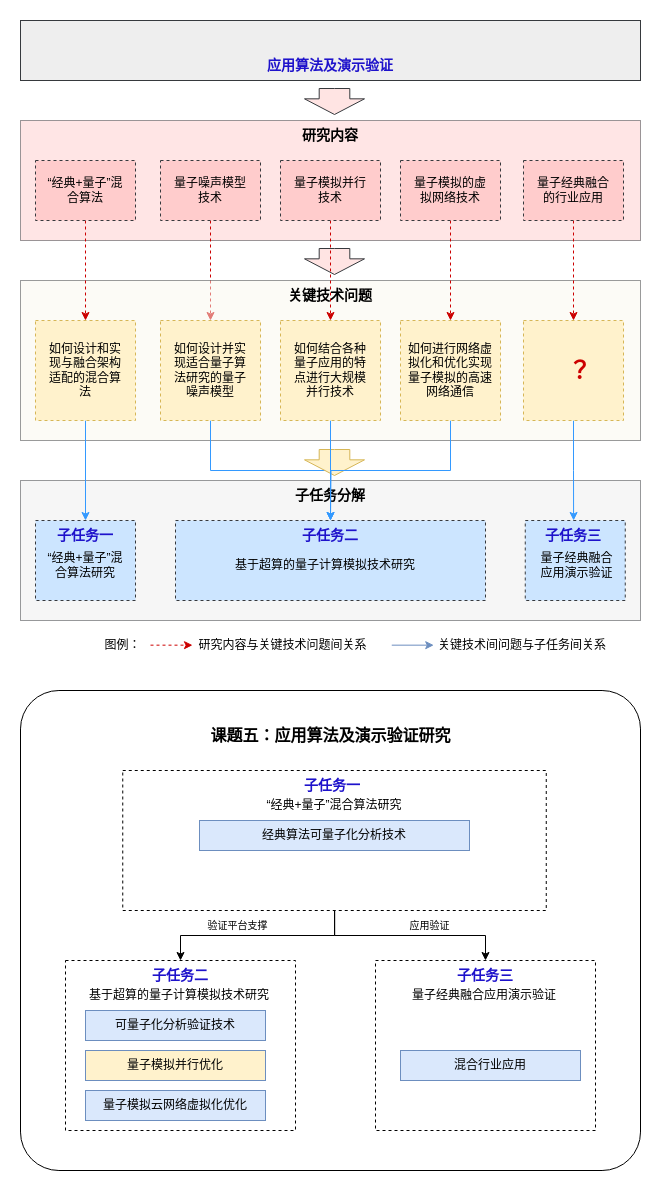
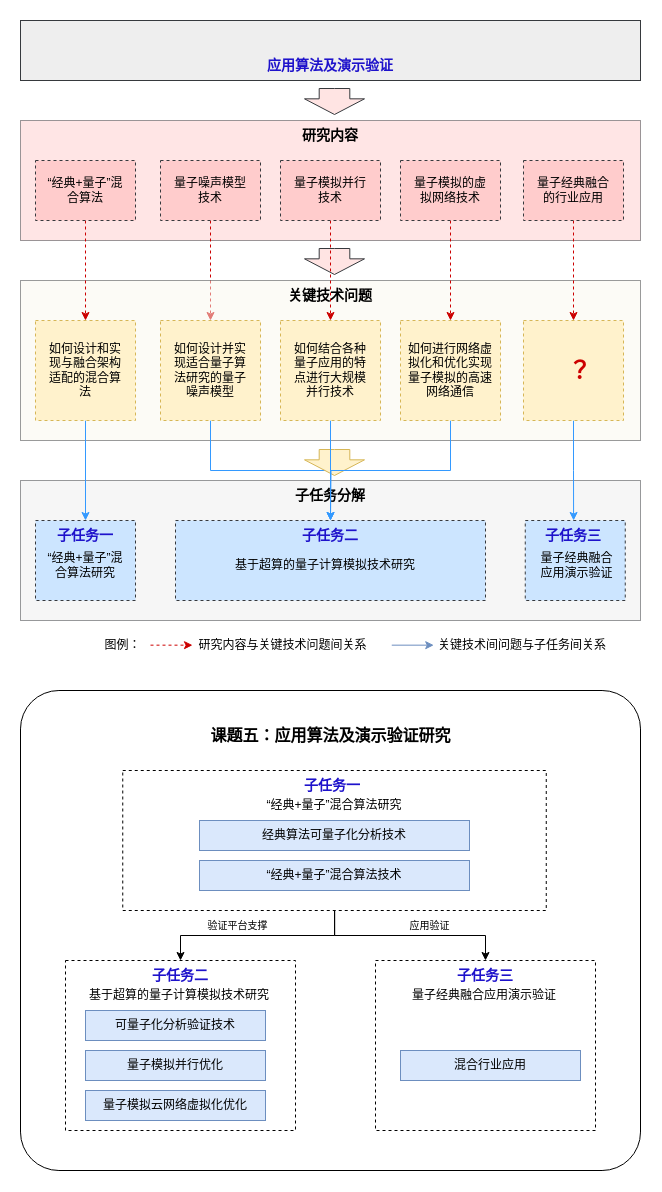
  <mxCell id="0" />
  <mxCell id="1" parent="0" />
  <mxCell id="2" value="" style="rounded=0;whiteSpace=wrap;html=1;fillColor=#eeeeee;strokeColor=#36393d;" parent="1" vertex="1"><mxGeometry x="20" y="20" width="620" height="60" as="geometry" /></mxCell>
  <mxCell id="3" value="&lt;span style=&quot;font-size: 14px;&quot;&gt;&lt;b&gt;&lt;font color=&quot;#1e12cb&quot;&gt;应用算法及演示验证&lt;/font&gt;&lt;/b&gt;&lt;/span&gt;" style="text;html=1;align=center;verticalAlign=middle;whiteSpace=wrap;rounded=0;" parent="1" vertex="1"><mxGeometry x="125" y="50" width="410" height="30" as="geometry" /></mxCell>
  <mxCell id="4" value="" style="rounded=0;whiteSpace=wrap;html=1;fillColor=#FFCCCC;strokeColor=#36393d;opacity=50;" parent="1" vertex="1"><mxGeometry x="20" y="120" width="620" height="120" as="geometry" /></mxCell>
  <mxCell id="5" value="&lt;span style=&quot;font-size: 14px;&quot;&gt;&lt;b&gt;研究内容&lt;/b&gt;&lt;/span&gt;" style="text;html=1;align=center;verticalAlign=middle;whiteSpace=wrap;rounded=0;" parent="1" vertex="1"><mxGeometry x="300" y="120" width="60" height="30" as="geometry" /></mxCell>
  <mxCell id="6" style="edgeStyle=orthogonalEdgeStyle;rounded=0;orthogonalLoop=1;jettySize=auto;html=1;entryX=0.5;entryY=0;entryDx=0;entryDy=0;dashed=1;strokeColor=#CC0000;" parent="1" source="7" target="13" edge="1"><mxGeometry relative="1" as="geometry" /></mxCell>
  <mxCell id="7" value="" style="rounded=0;whiteSpace=wrap;html=1;dashed=1;fillColor=#ffcccc;strokeColor=#36393d;" parent="1" vertex="1"><mxGeometry x="160" y="160" width="100" height="60" as="geometry" /></mxCell>
  <mxCell id="8" value="量子噪声模型技术" style="text;html=1;align=center;verticalAlign=middle;whiteSpace=wrap;rounded=0;" parent="1" vertex="1"><mxGeometry x="170" y="175" width="80" height="30" as="geometry" /></mxCell>
  <mxCell id="9" value="" style="html=1;shadow=0;dashed=0;align=center;verticalAlign=middle;shape=mxgraph.arrows2.arrow;dy=0.49;dx=15.66;direction=south;notch=0;fillColor=#FFE4E3;strokeColor=#36393d;" parent="1" vertex="1"><mxGeometry x="304" y="248" width="60" height="26" as="geometry" /></mxCell>
  <mxCell id="10" value="" style="rounded=0;whiteSpace=wrap;html=1;opacity=50;fillColor=#f9f7ed;strokeColor=#36393d;" parent="1" vertex="1"><mxGeometry x="20" y="280" width="620" height="160" as="geometry" /></mxCell>
  <mxCell id="11" value="&lt;span style=&quot;font-size: 14px;&quot;&gt;&lt;b&gt;关键技术问题&lt;/b&gt;&lt;/span&gt;" style="text;html=1;align=center;verticalAlign=middle;whiteSpace=wrap;rounded=0;" parent="1" vertex="1"><mxGeometry x="285" y="280" width="90" height="30" as="geometry" /></mxCell>
  <mxCell id="12" style="edgeStyle=orthogonalEdgeStyle;rounded=0;orthogonalLoop=1;jettySize=auto;html=1;exitX=0.5;exitY=1;exitDx=0;exitDy=0;strokeColor=#3399FF;" parent="1" source="13" target="21" edge="1"><mxGeometry relative="1" as="geometry" /></mxCell>
  <mxCell id="13" value="" style="rounded=0;whiteSpace=wrap;html=1;fillColor=#fff2cc;strokeColor=#d6b656;dashed=1;" parent="1" vertex="1"><mxGeometry x="160" y="320" width="100" height="100" as="geometry" /></mxCell>
  <mxCell id="14" value="" style="rounded=0;whiteSpace=wrap;html=1;opacity=50;fillColor=#eeeeee;strokeColor=#36393d;" parent="1" vertex="1"><mxGeometry x="20" y="480" width="620" height="140" as="geometry" /></mxCell>
  <mxCell id="15" value="&lt;span style=&quot;font-size: 14px;&quot;&gt;&lt;b&gt;子任务分解&lt;/b&gt;&lt;/span&gt;" style="text;html=1;align=center;verticalAlign=middle;whiteSpace=wrap;rounded=0;" parent="1" vertex="1"><mxGeometry x="285" y="480" width="90" height="30" as="geometry" /></mxCell>
  <mxCell id="16" value="" style="html=1;shadow=0;dashed=0;align=center;verticalAlign=middle;shape=mxgraph.arrows2.arrow;dy=0.49;dx=15.66;direction=south;notch=0;fillColor=#FFE4E3;strokeColor=#36393d;" parent="1" vertex="1"><mxGeometry x="304" y="88" width="60" height="26" as="geometry" /></mxCell>
  <mxCell id="17" value="" style="html=1;shadow=0;dashed=0;align=center;verticalAlign=middle;shape=mxgraph.arrows2.arrow;dy=0.49;dx=15.66;direction=south;notch=0;fillColor=#fff2cc;strokeColor=#d6b656;" parent="1" vertex="1"><mxGeometry x="304" y="449" width="60" height="26" as="geometry" /></mxCell>
  <mxCell id="18" value="" style="rounded=0;whiteSpace=wrap;html=1;fillColor=#cce5ff;strokeColor=#36393d;dashed=1;" parent="1" vertex="1"><mxGeometry x="175" y="520" width="310" height="80" as="geometry" /></mxCell>
  <mxCell id="19" value="" style="rounded=0;whiteSpace=wrap;html=1;fillColor=#cce5ff;strokeColor=#36393d;dashed=1;" parent="1" vertex="1"><mxGeometry x="524.75" y="520" width="100" height="80" as="geometry" /></mxCell>
  <mxCell id="20" value="" style="rounded=0;whiteSpace=wrap;html=1;fillColor=#cce5ff;strokeColor=#36393d;dashed=1;" parent="1" vertex="1"><mxGeometry x="35" y="520" width="100" height="80" as="geometry" /></mxCell>
  <mxCell id="21" value="&lt;span style=&quot;font-size: 14px;&quot;&gt;&lt;b&gt;&lt;font color=&quot;#1e12cb&quot;&gt;子任务二&lt;/font&gt;&lt;/b&gt;&lt;/span&gt;" style="text;html=1;align=center;verticalAlign=middle;whiteSpace=wrap;rounded=0;" parent="1" vertex="1"><mxGeometry x="265" y="520" width="130" height="30" as="geometry" /></mxCell>
  <mxCell id="22" value="&lt;span style=&quot;font-size: 14px;&quot;&gt;&lt;b&gt;&lt;font color=&quot;#1e12cb&quot;&gt;子任务三&lt;/font&gt;&lt;/b&gt;&lt;/span&gt;" style="text;html=1;align=center;verticalAlign=middle;whiteSpace=wrap;rounded=0;" parent="1" vertex="1"><mxGeometry x="511.25" y="520" width="123.5" height="30" as="geometry" /></mxCell>
  <mxCell id="23" value="&lt;span style=&quot;font-size: 14px;&quot;&gt;&lt;b&gt;&lt;font color=&quot;#1e12cb&quot;&gt;子任务一&lt;/font&gt;&lt;/b&gt;&lt;/span&gt;" style="text;html=1;align=center;verticalAlign=middle;whiteSpace=wrap;rounded=0;" parent="1" vertex="1"><mxGeometry x="20" y="520" width="130" height="30" as="geometry" /></mxCell>
  <mxCell id="24" value="" style="rounded=1;whiteSpace=wrap;html=1;arcSize=8;" parent="1" vertex="1"><mxGeometry x="20" y="690" width="620" height="480" as="geometry" /></mxCell>
  <mxCell id="25" value="&lt;span style=&quot;font-size: 16px;&quot;&gt;&lt;b style=&quot;font-size: 16px;&quot;&gt;课题五：应用算法及演示验证研究&lt;/b&gt;&lt;/span&gt;" style="text;html=1;align=center;verticalAlign=middle;whiteSpace=wrap;rounded=0;fontSize=16;" parent="1" vertex="1"><mxGeometry x="204.5" y="720" width="251" height="30" as="geometry" /></mxCell>
  <mxCell id="26" style="edgeStyle=orthogonalEdgeStyle;rounded=0;orthogonalLoop=1;jettySize=auto;html=1;" parent="1" source="28" target="33" edge="1"><mxGeometry relative="1" as="geometry" /></mxCell>
  <mxCell id="27" style="edgeStyle=orthogonalEdgeStyle;rounded=0;orthogonalLoop=1;jettySize=auto;html=1;" parent="1" source="28" target="32" edge="1"><mxGeometry relative="1" as="geometry" /></mxCell>
  <mxCell id="28" value="" style="rounded=0;whiteSpace=wrap;html=1;dashed=1;" parent="1" vertex="1"><mxGeometry x="122.25" y="770" width="423.5" height="140" as="geometry" /></mxCell>
  <mxCell id="29" value="" style="rounded=0;whiteSpace=wrap;html=1;dashed=1;" parent="1" vertex="1"><mxGeometry x="65" y="960" width="230" height="170" as="geometry" /></mxCell>
  <mxCell id="30" value="" style="rounded=0;whiteSpace=wrap;html=1;dashed=1;" parent="1" vertex="1"><mxGeometry x="375" y="960" width="220" height="170" as="geometry" /></mxCell>
  <mxCell id="31" value="&lt;span style=&quot;font-size: 14px;&quot;&gt;&lt;b&gt;&lt;font color=&quot;#1e12cb&quot;&gt;子任务一&lt;/font&gt;&lt;/b&gt;&lt;/span&gt;" style="text;html=1;align=center;verticalAlign=middle;whiteSpace=wrap;rounded=0;" parent="1" vertex="1"><mxGeometry x="267.25" y="770" width="130" height="30" as="geometry" /></mxCell>
  <mxCell id="32" value="&lt;span style=&quot;font-size: 14px;&quot;&gt;&lt;b&gt;&lt;font color=&quot;#1e12cb&quot;&gt;子任务三&lt;/font&gt;&lt;/b&gt;&lt;/span&gt;" style="text;html=1;align=center;verticalAlign=middle;whiteSpace=wrap;rounded=0;" parent="1" vertex="1"><mxGeometry x="420" y="960" width="130" height="30" as="geometry" /></mxCell>
  <mxCell id="33" value="&lt;span style=&quot;font-size: 14px;&quot;&gt;&lt;b&gt;&lt;font color=&quot;#1e12cb&quot;&gt;子任务二&lt;/font&gt;&lt;/b&gt;&lt;/span&gt;" style="text;html=1;align=center;verticalAlign=middle;whiteSpace=wrap;rounded=0;" parent="1" vertex="1"><mxGeometry x="115" y="960" width="130" height="30" as="geometry" /></mxCell>
  <mxCell id="34" value="经典算法可量子化分析技术" style="rounded=0;whiteSpace=wrap;html=1;fillColor=#dae8fc;strokeColor=#6c8ebf;" parent="1" vertex="1"><mxGeometry x="199" y="820" width="270" height="30" as="geometry" /></mxCell>
  <mxCell id="35" value="可量子化分析验证技术" style="rounded=0;whiteSpace=wrap;html=1;fillColor=#dae8fc;strokeColor=#6c8ebf;" parent="1" vertex="1"><mxGeometry x="85" y="1010" width="180" height="30" as="geometry" /></mxCell>
- <mxCell id="36" value="量子模拟并行优化" style="rounded=0;whiteSpace=wrap;html=1;fillColor=#fff2cc;strokeColor=#6c8ebf;" parent="1" vertex="1"><mxGeometry x="85" y="1050" width="180" height="30" as="geometry" /></mxCell>
+ <mxCell id="36" value="量子模拟并行优化" style="rounded=0;whiteSpace=wrap;html=1;fillColor=#dae8fc;strokeColor=#6c8ebf;" parent="1" vertex="1"><mxGeometry x="85" y="1050" width="180" height="30" as="geometry" /></mxCell>
  <mxCell id="37" value="&lt;span style=&quot;font-weight: normal;&quot;&gt;量子模拟云网络虚拟化优化&lt;/span&gt;" style="rounded=0;whiteSpace=wrap;html=1;fontStyle=1;fillColor=#dae8fc;strokeColor=#6c8ebf;" parent="1" vertex="1"><mxGeometry x="85" y="1090" width="180" height="30" as="geometry" /></mxCell>
  <mxCell id="38" value="“经典+量子”混合算法研究" style="text;html=1;align=center;verticalAlign=middle;whiteSpace=wrap;rounded=0;" parent="1" vertex="1"><mxGeometry x="249" y="790" width="170" height="30" as="geometry" /></mxCell>
  <mxCell id="39" value="基于超算的量子计算模拟技术研究" style="text;html=1;align=center;verticalAlign=middle;whiteSpace=wrap;rounded=0;" parent="1" vertex="1"><mxGeometry x="84" y="980" width="190" height="30" as="geometry" /></mxCell>
  <mxCell id="40" value="量子经典融合应用演示验证" style="text;html=1;align=center;verticalAlign=middle;whiteSpace=wrap;rounded=0;" parent="1" vertex="1"><mxGeometry x="389" y="980" width="190" height="30" as="geometry" /></mxCell>
  <mxCell id="41" value="如何设计并实现适合量子算法研究的量子噪声模型" style="text;html=1;align=center;verticalAlign=middle;whiteSpace=wrap;rounded=0;" parent="1" vertex="1"><mxGeometry x="170" y="337.5" width="80" height="65" as="geometry" /></mxCell>
  <mxCell id="42" style="edgeStyle=orthogonalEdgeStyle;rounded=0;orthogonalLoop=1;jettySize=auto;html=1;exitX=0.5;exitY=1;exitDx=0;exitDy=0;entryX=0.5;entryY=0;entryDx=0;entryDy=0;dashed=1;strokeColor=#CC0000;" parent="1" source="43" target="46" edge="1"><mxGeometry relative="1" as="geometry" /></mxCell>
  <mxCell id="43" value="" style="rounded=0;whiteSpace=wrap;html=1;dashed=1;fillColor=#ffcccc;strokeColor=#36393d;" parent="1" vertex="1"><mxGeometry x="280" y="160" width="100" height="60" as="geometry" /></mxCell>
  <mxCell id="44" value="量子模拟并行技术" style="text;html=1;align=center;verticalAlign=middle;whiteSpace=wrap;rounded=0;" parent="1" vertex="1"><mxGeometry x="290" y="175" width="80" height="30" as="geometry" /></mxCell>
  <mxCell id="45" style="edgeStyle=orthogonalEdgeStyle;rounded=0;orthogonalLoop=1;jettySize=auto;html=1;entryX=0.5;entryY=0;entryDx=0;entryDy=0;strokeColor=#3399FF;" parent="1" source="46" target="21" edge="1"><mxGeometry relative="1" as="geometry" /></mxCell>
  <mxCell id="46" value="" style="rounded=0;whiteSpace=wrap;html=1;fillColor=#fff2cc;strokeColor=#d6b656;dashed=1;" parent="1" vertex="1"><mxGeometry x="280" y="320" width="100" height="100" as="geometry" /></mxCell>
  <mxCell id="47" value="如何结合各种量子应用的特点进行大规模并行技术" style="text;html=1;align=center;verticalAlign=middle;whiteSpace=wrap;rounded=0;" parent="1" vertex="1"><mxGeometry x="290" y="337.5" width="80" height="65" as="geometry" /></mxCell>
  <mxCell id="48" style="edgeStyle=orthogonalEdgeStyle;rounded=0;orthogonalLoop=1;jettySize=auto;html=1;exitX=0.5;exitY=1;exitDx=0;exitDy=0;entryX=0.5;entryY=0;entryDx=0;entryDy=0;dashed=1;strokeColor=#CC0000;" parent="1" source="49" target="52" edge="1"><mxGeometry relative="1" as="geometry" /></mxCell>
  <mxCell id="49" value="" style="rounded=0;whiteSpace=wrap;html=1;dashed=1;fillColor=#ffcccc;strokeColor=#36393d;" parent="1" vertex="1"><mxGeometry x="400" y="160" width="100" height="60" as="geometry" /></mxCell>
  <mxCell id="50" value="量子模拟的虚拟网络技术" style="text;html=1;align=center;verticalAlign=middle;whiteSpace=wrap;rounded=0;" parent="1" vertex="1"><mxGeometry x="410" y="175" width="80" height="30" as="geometry" /></mxCell>
  <mxCell id="51" style="edgeStyle=orthogonalEdgeStyle;rounded=0;orthogonalLoop=1;jettySize=auto;html=1;exitX=0.5;exitY=1;exitDx=0;exitDy=0;strokeColor=#3399FF;" parent="1" source="52" edge="1"><mxGeometry relative="1" as="geometry"><mxPoint x="330" y="520" as="targetPoint" /></mxGeometry></mxCell>
  <mxCell id="52" value="" style="rounded=0;whiteSpace=wrap;html=1;fillColor=#fff2cc;strokeColor=#d6b656;dashed=1;" parent="1" vertex="1"><mxGeometry x="400" y="320" width="100" height="100" as="geometry" /></mxCell>
  <mxCell id="53" value="如何进行网络虚拟化和优化实现量子模拟的高速网络通信" style="text;html=1;align=center;verticalAlign=middle;whiteSpace=wrap;rounded=0;" parent="1" vertex="1"><mxGeometry x="405" y="337.5" width="90" height="65" as="geometry" /></mxCell>
  <mxCell id="54" style="edgeStyle=orthogonalEdgeStyle;rounded=0;orthogonalLoop=1;jettySize=auto;html=1;exitX=0.5;exitY=1;exitDx=0;exitDy=0;dashed=1;strokeColor=#CC0000;" parent="1" source="55" target="58" edge="1"><mxGeometry relative="1" as="geometry" /></mxCell>
  <mxCell id="55" value="" style="rounded=0;whiteSpace=wrap;html=1;dashed=1;fillColor=#ffcccc;strokeColor=#36393d;" parent="1" vertex="1"><mxGeometry x="35" y="160" width="100" height="60" as="geometry" /></mxCell>
  <mxCell id="56" value="“经典+量子”混合算法" style="text;html=1;align=center;verticalAlign=middle;whiteSpace=wrap;rounded=0;" parent="1" vertex="1"><mxGeometry x="45" y="175" width="80" height="30" as="geometry" /></mxCell>
  <mxCell id="57" style="edgeStyle=orthogonalEdgeStyle;rounded=0;orthogonalLoop=1;jettySize=auto;html=1;strokeColor=#3399FF;" parent="1" source="58" target="23" edge="1"><mxGeometry relative="1" as="geometry" /></mxCell>
  <mxCell id="58" value="" style="rounded=0;whiteSpace=wrap;html=1;fillColor=#fff2cc;strokeColor=#d6b656;dashed=1;" parent="1" vertex="1"><mxGeometry x="35" y="320" width="100" height="100" as="geometry" /></mxCell>
  <mxCell id="59" value="如何设计和实现与融合架构适配的混合算法" style="text;html=1;align=center;verticalAlign=middle;whiteSpace=wrap;rounded=0;" parent="1" vertex="1"><mxGeometry x="45" y="337.5" width="80" height="65" as="geometry" /></mxCell>
  <mxCell id="60" style="edgeStyle=orthogonalEdgeStyle;rounded=0;orthogonalLoop=1;jettySize=auto;html=1;exitX=0.5;exitY=1;exitDx=0;exitDy=0;entryX=0.5;entryY=0;entryDx=0;entryDy=0;dashed=1;strokeColor=#CC0000;" parent="1" source="61" target="64" edge="1"><mxGeometry relative="1" as="geometry" /></mxCell>
  <mxCell id="61" value="" style="rounded=0;whiteSpace=wrap;html=1;dashed=1;fillColor=#ffcccc;strokeColor=#36393d;" parent="1" vertex="1"><mxGeometry x="523" y="160" width="100" height="60" as="geometry" /></mxCell>
  <mxCell id="62" value="量子经典融合的行业应用" style="text;html=1;align=center;verticalAlign=middle;whiteSpace=wrap;rounded=0;" parent="1" vertex="1"><mxGeometry x="533" y="175" width="80" height="30" as="geometry" /></mxCell>
  <mxCell id="63" value="" style="edgeStyle=orthogonalEdgeStyle;rounded=0;orthogonalLoop=1;jettySize=auto;html=1;strokeColor=#3399FF;" parent="1" source="64" target="22" edge="1"><mxGeometry relative="1" as="geometry" /></mxCell>
  <mxCell id="64" value="" style="rounded=0;whiteSpace=wrap;html=1;fillColor=#fff2cc;strokeColor=#d6b656;dashed=1;" parent="1" vertex="1"><mxGeometry x="523" y="320" width="100" height="100" as="geometry" /></mxCell>
  <mxCell id="65" value="&lt;font size=&quot;1&quot; color=&quot;#cc0000&quot;&gt;&lt;b style=&quot;font-size: 23px;&quot;&gt;&amp;nbsp; ？&lt;/b&gt;&lt;/font&gt;" style="text;html=1;align=center;verticalAlign=middle;whiteSpace=wrap;rounded=0;" parent="1" vertex="1"><mxGeometry x="533" y="337.5" width="80" height="65" as="geometry" /></mxCell>
  <mxCell id="66" value="基于超算的量子计算模拟技术研究" style="text;html=1;align=center;verticalAlign=middle;whiteSpace=wrap;rounded=0;" parent="1" vertex="1"><mxGeometry x="230" y="550" width="190" height="30" as="geometry" /></mxCell>
  <mxCell id="67" value="量子经典融合应用演示验证" style="text;html=1;align=center;verticalAlign=middle;whiteSpace=wrap;rounded=0;" parent="1" vertex="1"><mxGeometry x="533.75" y="550" width="85" height="30" as="geometry" /></mxCell>
  <mxCell id="68" value="“经典+量子”混合算法研究" style="text;html=1;align=center;verticalAlign=middle;whiteSpace=wrap;rounded=0;" parent="1" vertex="1"><mxGeometry x="45" y="550" width="80" height="30" as="geometry" /></mxCell>
+ <mxCell id="69" value="“经典+量子”混合算法技术" style="rounded=0;whiteSpace=wrap;html=1;fillColor=#dae8fc;strokeColor=#6c8ebf;" parent="1" vertex="1"><mxGeometry x="199" y="860" width="270" height="30" as="geometry" /></mxCell>
  <mxCell id="70" value="混合行业应用" style="rounded=0;whiteSpace=wrap;html=1;fillColor=#dae8fc;strokeColor=#6c8ebf;" parent="1" vertex="1"><mxGeometry x="400" y="1050" width="180" height="30" as="geometry" /></mxCell>
  <mxCell id="71" value="&lt;font style=&quot;font-size: 10px;&quot;&gt;验证平台支撑&lt;/font&gt;" style="text;html=1;align=center;verticalAlign=middle;whiteSpace=wrap;rounded=0;" parent="1" vertex="1"><mxGeometry x="195" y="910" width="85" height="30" as="geometry" /></mxCell>
  <mxCell id="72" value="&lt;font style=&quot;font-size: 10px;&quot;&gt;应用验证&lt;/font&gt;" style="text;html=1;align=center;verticalAlign=middle;whiteSpace=wrap;rounded=0;" parent="1" vertex="1"><mxGeometry x="399" y="910" width="61" height="30" as="geometry" /></mxCell>
  <mxCell id="73" value="" style="endArrow=classic;html=1;rounded=0;fillColor=#dae8fc;strokeColor=#6c8ebf;" parent="1" edge="1"><mxGeometry width="50" height="50" relative="1" as="geometry"><mxPoint x="391.25" y="644.66" as="sourcePoint" /><mxPoint x="433.25" y="644.66" as="targetPoint" /></mxGeometry></mxCell>
  <mxCell id="74" value="" style="endArrow=classic;html=1;rounded=0;fillColor=#dae8fc;strokeColor=#CC0000;dashed=1;" parent="1" edge="1"><mxGeometry width="50" height="50" relative="1" as="geometry"><mxPoint x="150" y="644.66" as="sourcePoint" /><mxPoint x="192" y="644.66" as="targetPoint" /></mxGeometry></mxCell>
  <mxCell id="75" value="图例：" style="text;html=1;align=center;verticalAlign=middle;whiteSpace=wrap;rounded=0;" parent="1" vertex="1"><mxGeometry x="95" y="630" width="55" height="30" as="geometry" /></mxCell>
  <mxCell id="76" value="研究内容与关键技术问题间关系" style="text;html=1;align=center;verticalAlign=middle;whiteSpace=wrap;rounded=0;" parent="1" vertex="1"><mxGeometry x="195" y="630" width="175" height="30" as="geometry" /></mxCell>
  <mxCell id="77" value="关键技术间问题与子任务间关系" style="text;html=1;align=center;verticalAlign=middle;whiteSpace=wrap;rounded=0;" parent="1" vertex="1"><mxGeometry x="434" y="630" width="176" height="30" as="geometry" /></mxCell>
